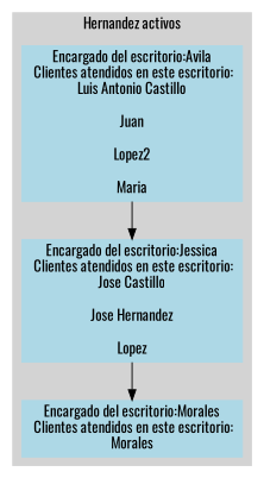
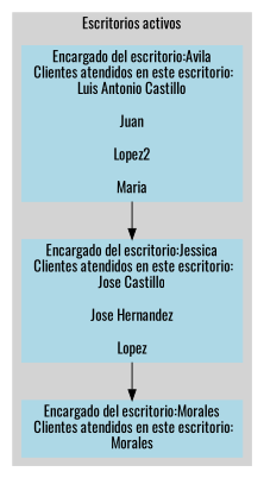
  digraph {
    fontname=Oswald
    node [color=lightblue fontname=Oswald shape=rectangle style=filled]
    edge [fontname=Oswald]
    n1 [label="Encargado del escritorio:Avila\n Clientes atendidos en este escritorio:\nLuis Antonio Castillo\n\nJuan\n\nLopez2\n\nMaria\n"]
    n2 [label="Encargado del escritorio:Jessica\n Clientes atendidos en este escritorio:\nJose Castillo\n\nJose Hernandez\n\nLopez\n"]
    n3 [label="Encargado del escritorio:Morales\n Clientes atendidos en este escritorio:\nMorales\n"]
    subgraph cluster_1 {
      color=lightgrey
-     label="Hernandez activos"
+     label="Escritorios activos"
      style=filled
      n1
      n2
      n3
    }
    subgraph cluster_2 {
      color=lightgrey
      label="Clientes en espera de atencion"
      style=filled
    }
    n1 -> n2
    n2 -> n3
  }
